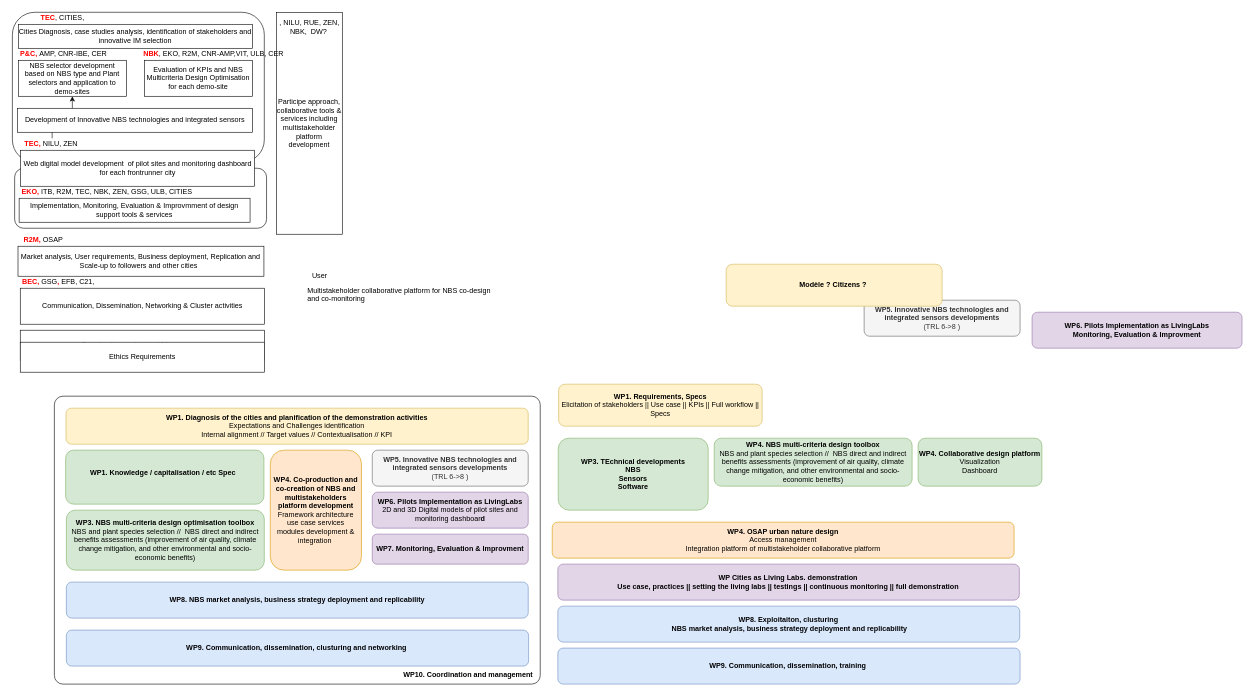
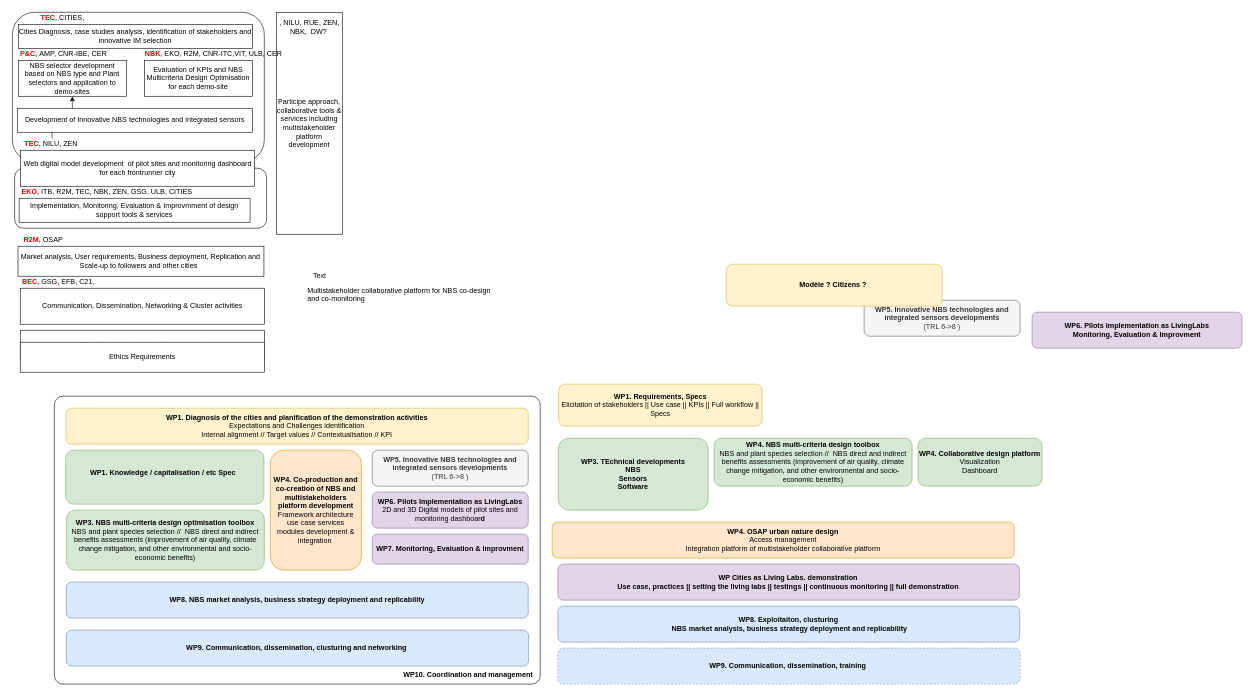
  <mxCell id="0" />
  <mxCell id="1" parent="0" />
  <mxCell id="2" value="" style="rounded=1;whiteSpace=wrap;html=1;arcSize=3;" parent="1" vertex="1"><mxGeometry x="90" y="660" width="810" height="480" as="geometry" /></mxCell>
  <mxCell id="3" value="" style="rounded=1;whiteSpace=wrap;html=1;fillColor=none;" parent="1" vertex="1"><mxGeometry x="23.75" y="280" width="420" height="100" as="geometry" /></mxCell>
  <mxCell id="4" value="" style="rounded=1;whiteSpace=wrap;html=1;fillColor=none;" parent="1" vertex="1"><mxGeometry x="20" y="20" width="420" height="250" as="geometry" /></mxCell>
  <mxCell id="5" value="Web digital model development&amp;nbsp; of pilot sites and monitoring dashboard for each frontrunner city" style="rounded=0;whiteSpace=wrap;html=1;" parent="1" vertex="1"><mxGeometry x="33.75" y="250" width="390" height="60" as="geometry" /></mxCell>
  <mxCell id="6" value="Market analysis, User requirements, Business deployment, Replication and Scale-up to followers and other cities&amp;nbsp;&amp;nbsp;" style="rounded=0;whiteSpace=wrap;html=1;" parent="1" vertex="1"><mxGeometry x="29.38" y="410" width="410" height="50" as="geometry" /></mxCell>
  <mxCell id="7" value="Communication, Dissemination, Networking &amp;amp; Cluster activities" style="rounded=0;whiteSpace=wrap;html=1;" parent="1" vertex="1"><mxGeometry x="33.13" y="480" width="407.5" height="60" as="geometry" /></mxCell>
  <mxCell id="8" value="Cities Diagnosis, case studies analysis, identification of stakeholders and innovative IM selection" style="rounded=0;whiteSpace=wrap;html=1;" parent="1" vertex="1"><mxGeometry x="30" y="40" width="390" height="40" as="geometry" /></mxCell>
  <mxCell id="9" value="Evaluation of KPIs and NBS Multicriteria Design Optimisation for each demo-site" style="rounded=0;whiteSpace=wrap;html=1;" parent="1" vertex="1"><mxGeometry x="240" y="100" width="180" height="60" as="geometry" /></mxCell>
  <mxCell id="10" value="NBS selector development based on NBS type and Plant selectors and application to demo-sites" style="rounded=0;whiteSpace=wrap;html=1;" parent="1" vertex="1"><mxGeometry x="30" y="100" width="180" height="60" as="geometry" /></mxCell>
  <mxCell id="11" value="Implementation, Monitoring, Evaluation &amp;amp; Improvmment of design support tools &amp;amp; services" style="rounded=0;whiteSpace=wrap;html=1;" parent="1" vertex="1"><mxGeometry x="31.25" y="330" width="385" height="40" as="geometry" /></mxCell>
  <mxCell id="12" value="Coordination and project Management" style="rounded=0;whiteSpace=wrap;html=1;" parent="1" vertex="1"><mxGeometry x="33.13" y="550" width="407.5" height="50" as="geometry" /></mxCell>
  <mxCell id="13" value="Participe approach, collaborative tools &amp;amp; services including multistakeholder platform development" style="rounded=0;whiteSpace=wrap;html=1;" parent="1" vertex="1"><mxGeometry x="460" y="20" width="110" height="370" as="geometry" /></mxCell>
  <mxCell id="14" value="&lt;b&gt;&lt;font color=&quot;#ff0000&quot;&gt;TEC&lt;/font&gt;&lt;/b&gt;, CITIES,&amp;nbsp;" style="text;html=1;align=center;verticalAlign=middle;resizable=0;points=[];autosize=1;" parent="1" vertex="1"><mxGeometry x="60" y="20" width="90" height="20" as="geometry" /></mxCell>
  <mxCell id="15" value=", NILU, RUE, ZEN,&lt;br&gt;NBK,&amp;nbsp; DW?&amp;nbsp;" style="text;html=1;align=center;verticalAlign=middle;resizable=0;points=[];autosize=1;" parent="1" vertex="1"><mxGeometry x="455" y="30" width="120" height="30" as="geometry" /></mxCell>
  <mxCell id="16" value="" style="edgeStyle=orthogonalEdgeStyle;rounded=0;orthogonalLoop=1;jettySize=auto;html=1;" parent="1" source="17" target="10" edge="1"><mxGeometry relative="1" as="geometry" /></mxCell>
  <mxCell id="17" value="&lt;b&gt;&lt;font color=&quot;#ff0000&quot;&gt;TEC,&lt;/font&gt;&lt;/b&gt; NILU, ZEN&amp;nbsp;" style="text;html=1;align=center;verticalAlign=middle;resizable=0;points=[];autosize=1;" parent="1" vertex="1"><mxGeometry x="31.25" y="230" width="110" height="20" as="geometry" /></mxCell>
  <mxCell id="18" value="&lt;b style=&quot;color: rgb(255 , 0 , 0)&quot;&gt;P&amp;amp;C, &lt;/b&gt;AMP, CNR-IBE, CER" style="text;html=1;align=center;verticalAlign=middle;resizable=0;points=[];autosize=1;" parent="1" vertex="1"><mxGeometry x="25" y="80" width="160" height="20" as="geometry" /></mxCell>
- <mxCell id="19" value="&lt;b&gt;&lt;font color=&quot;#ff0000&quot;&gt;NBK&lt;/font&gt;&lt;/b&gt;, EKO, R2M, CNR-AMP,VIT, ULB, CER" style="text;html=1;align=center;verticalAlign=middle;resizable=0;points=[];autosize=1;" parent="1" vertex="1"><mxGeometry x="235" y="80" width="240" height="20" as="geometry" /></mxCell>
+ <mxCell id="19" value="&lt;b&gt;&lt;font color=&quot;#ff0000&quot;&gt;NBK&lt;/font&gt;&lt;/b&gt;, EKO, R2M, CNR-ITC,VIT, ULB, CER" style="text;html=1;align=center;verticalAlign=middle;resizable=0;points=[];autosize=1;" parent="1" vertex="1"><mxGeometry x="235" y="80" width="240" height="20" as="geometry" /></mxCell>
  <mxCell id="20" value="&lt;b&gt;&lt;font color=&quot;#ff0000&quot;&gt;EKO,&lt;/font&gt;&lt;/b&gt; ITB, R2M, TEC, NBK, ZEN, GSG, ULB, CITIES&amp;nbsp;" style="text;html=1;align=center;verticalAlign=middle;resizable=0;points=[];autosize=1;" parent="1" vertex="1"><mxGeometry x="28.75" y="310" width="300" height="20" as="geometry" /></mxCell>
  <mxCell id="21" value="&lt;b style=&quot;color: rgb(255 , 0 , 0)&quot;&gt;R2M, &lt;/b&gt;OSAP&amp;nbsp;" style="text;html=1;align=center;verticalAlign=middle;resizable=0;points=[];autosize=1;" parent="1" vertex="1"><mxGeometry x="28.13" y="390" width="90" height="20" as="geometry" /></mxCell>
  <mxCell id="22" value="&lt;b style=&quot;color: rgb(255 , 0 , 0)&quot;&gt;BEC,&amp;nbsp;&lt;/b&gt;GSG&lt;b style=&quot;color: rgb(255 , 0 , 0)&quot;&gt;,&lt;/b&gt;&amp;nbsp;EFB, C21,&amp;nbsp;" style="text;html=1;align=center;verticalAlign=middle;resizable=0;points=[];autosize=1;" parent="1" vertex="1"><mxGeometry x="28.13" y="460" width="140" height="20" as="geometry" /></mxCell>
  <mxCell id="23" value="Development of Innovative NBS technologies and integrated sensors" style="rounded=0;whiteSpace=wrap;html=1;" parent="1" vertex="1"><mxGeometry x="28.75" y="180" width="391.25" height="40" as="geometry" /></mxCell>
  <mxCell id="24" value="Ethics Requirements" style="rounded=0;whiteSpace=wrap;html=1;" parent="1" vertex="1"><mxGeometry x="33.13" y="570" width="407.5" height="50" as="geometry" /></mxCell>
  <mxCell id="25" value="&lt;b&gt;WP1. Diagnosis of the cities and planification of the demonstration activities&lt;/b&gt;&lt;br&gt;Expectations and Challenges identification&lt;br&gt;Internal alignment // Target values // Contextualisation // KPI" style="rounded=1;whiteSpace=wrap;html=1;fillColor=#fff2cc;strokeColor=#d6b656;" parent="1" vertex="1"><mxGeometry x="109.38" y="680" width="770.62" height="60" as="geometry" /></mxCell>
  <mxCell id="26" value="&lt;b&gt;WP3. NBS multi-criteria design optimisation toolbox&lt;/b&gt;&lt;br&gt;NBS and plant species selection //&amp;nbsp; NBS direct and indirect benefits assessments (improvement of air quality, climate change mitigation, and other environmental and socio-economic benefits)" style="rounded=1;whiteSpace=wrap;html=1;fillColor=#d5e8d4;strokeColor=#82b366;" parent="1" vertex="1"><mxGeometry x="110" y="850" width="330" height="100" as="geometry" /></mxCell>
  <mxCell id="27" value="&lt;b&gt;WP5. Innovative NBS technologies and integrated sensors developments&lt;/b&gt;&lt;br&gt;(TRL 6-&amp;gt;8 )" style="rounded=1;whiteSpace=wrap;html=1;fillColor=#f5f5f5;strokeColor=#666666;fontColor=#333333;" parent="1" vertex="1"><mxGeometry x="620" y="750" width="260" height="60" as="geometry" /></mxCell>
  <mxCell id="28" value="&lt;b&gt;WP1. Knowledge / capitalisation / etc Spec&amp;nbsp;&amp;nbsp;&lt;br&gt;&lt;br&gt;&lt;/b&gt;" style="rounded=1;whiteSpace=wrap;html=1;fillColor=#d5e8d4;strokeColor=#82b366;" parent="1" vertex="1"><mxGeometry x="108.76" y="750" width="330.62" height="90" as="geometry" /></mxCell>
  <mxCell id="29" value="Multistakeholder collaborative platform for NBS co-design&#10;and co-monitoring" style="text;html=1;" parent="1" vertex="1"><mxGeometry x="510" y="470" width="330" height="40" as="geometry" /></mxCell>
- <mxCell id="30" value="User" style="text;html=1;align=center;verticalAlign=middle;resizable=0;points=[];autosize=1;" parent="1" vertex="1"><mxGeometry x="512" y="450" width="40" height="20" as="geometry" /></mxCell>
+ <mxCell id="30" value="Text" style="text;html=1;align=center;verticalAlign=middle;resizable=0;points=[];autosize=1;" parent="1" vertex="1"><mxGeometry x="512" y="450" width="40" height="20" as="geometry" /></mxCell>
  <mxCell id="31" value="&lt;b&gt;WP6. Pilots Implementation as&amp;nbsp;&lt;/b&gt;&lt;b&gt;LivingLabs&lt;br&gt;&lt;/b&gt;2D and 3D Digital models of pilot sites and monitoring dashboar&lt;b&gt;d&lt;/b&gt;&lt;b&gt;&lt;br&gt;&lt;/b&gt;" style="rounded=1;whiteSpace=wrap;html=1;fillColor=#e1d5e7;strokeColor=#9673a6;" parent="1" vertex="1"><mxGeometry x="620" y="820" width="260" height="60" as="geometry" /></mxCell>
  <mxCell id="32" value="WP8. NBS market analysis, business strategy deployment and replicability" style="rounded=1;whiteSpace=wrap;html=1;fillColor=#dae8fc;strokeColor=#6c8ebf;fontStyle=1" parent="1" vertex="1"><mxGeometry x="110.01" y="970" width="769.99" height="60" as="geometry" /></mxCell>
  <mxCell id="33" value="WP9. Communication, dissemination, clusturing and networking&amp;nbsp;" style="rounded=1;whiteSpace=wrap;html=1;fillColor=#dae8fc;strokeColor=#6c8ebf;fontStyle=1" parent="1" vertex="1"><mxGeometry x="110.01" y="1050" width="770.62" height="60" as="geometry" /></mxCell>
  <mxCell id="34" value="&lt;b&gt;WP4. Co-production and co-creation of NBS and multistakeholders platform development&lt;/b&gt;&lt;br&gt;Framework architecture&lt;br&gt;use case services&lt;br&gt;modules development &amp;amp; integration&amp;nbsp;" style="rounded=1;whiteSpace=wrap;html=1;fillColor=#ffe6cc;strokeColor=#d79b00;" parent="1" vertex="1"><mxGeometry x="450" y="750" width="152" height="200" as="geometry" /></mxCell>
  <mxCell id="35" value="&lt;b&gt;WP7. Monitoring, Evaluation &amp;amp; Improvment&lt;br&gt;&lt;/b&gt;" style="rounded=1;whiteSpace=wrap;html=1;fillColor=#e1d5e7;strokeColor=#9673a6;" parent="1" vertex="1"><mxGeometry x="620" y="890" width="260" height="50" as="geometry" /></mxCell>
  <mxCell id="36" value="WP10. Coordination and management" style="text;html=1;strokeColor=none;fillColor=none;align=center;verticalAlign=middle;whiteSpace=wrap;rounded=0;fontStyle=1" parent="1" vertex="1"><mxGeometry x="650" y="1110" width="260" height="30" as="geometry" /></mxCell>
  <mxCell id="37" value="&lt;b&gt;WP1. Requirements, Specs&lt;/b&gt;&lt;br&gt;Elicitation of stakeholders || Use case ||&amp;nbsp;KPIs ||&amp;nbsp;Full workflow || Specs" style="rounded=1;whiteSpace=wrap;html=1;fillColor=#fff2cc;strokeColor=#d6b656;" parent="1" vertex="1"><mxGeometry x="930.62" y="640" width="339.38" height="70" as="geometry" /></mxCell>
  <mxCell id="38" value="&lt;b&gt;WP4. NBS multi-criteria design toolbox&lt;/b&gt;&lt;br&gt;NBS and plant species selection //&amp;nbsp; NBS direct and indirect benefits assessments (improvement of air quality, climate change mitigation, and other environmental and socio-economic benefits)" style="rounded=1;whiteSpace=wrap;html=1;fillColor=#d5e8d4;strokeColor=#82b366;" parent="1" vertex="1"><mxGeometry x="1190" y="730" width="330" height="80" as="geometry" /></mxCell>
  <mxCell id="39" value="&lt;b&gt;WP5. Innovative NBS technologies and integrated sensors developments&lt;/b&gt;&lt;br&gt;(TRL 6-&amp;gt;8 )" style="rounded=1;whiteSpace=wrap;html=1;fillColor=#f5f5f5;strokeColor=#666666;fontColor=#333333;" parent="1" vertex="1"><mxGeometry x="1440" y="500" width="260" height="60" as="geometry" /></mxCell>
  <mxCell id="40" value="&lt;b&gt;WP3. TEchnical developments&lt;br&gt;NBS&lt;br&gt;Sensors&lt;br&gt;Software&lt;br&gt;&lt;/b&gt;" style="rounded=1;whiteSpace=wrap;html=1;fillColor=#d5e8d4;strokeColor=#82b366;" parent="1" vertex="1"><mxGeometry x="930" y="730" width="250" height="120" as="geometry" /></mxCell>
  <mxCell id="41" value="&lt;b&gt;WP6. Pilots Implementation as&amp;nbsp;&lt;/b&gt;&lt;b&gt;LivingLabs&lt;br&gt;&lt;/b&gt;&lt;b&gt;Monitoring, Evaluation &amp;amp; Improvment&lt;/b&gt;&lt;b&gt;&lt;br&gt;&lt;/b&gt;" style="rounded=1;whiteSpace=wrap;html=1;fillColor=#e1d5e7;strokeColor=#9673a6;" parent="1" vertex="1"><mxGeometry x="1720" y="520" width="350" height="60" as="geometry" /></mxCell>
  <mxCell id="42" value="WP8. Exploitaiton, clusturing&lt;br&gt;&amp;nbsp;NBS market analysis, business strategy deployment and replicability" style="rounded=1;whiteSpace=wrap;html=1;fillColor=#dae8fc;strokeColor=#6c8ebf;fontStyle=1" parent="1" vertex="1"><mxGeometry x="929.38" y="1010" width="769.99" height="60" as="geometry" /></mxCell>
- <mxCell id="43" value="WP9. Communication, dissemination, training&amp;nbsp;" style="rounded=1;whiteSpace=wrap;html=1;fillColor=#dae8fc;strokeColor=#6c8ebf;fontStyle=1" parent="1" vertex="1"><mxGeometry x="929.38" y="1080" width="770.62" height="60" as="geometry" /></mxCell>
+ <mxCell id="43" value="WP9. Communication, dissemination, training&amp;nbsp;" style="rounded=1;whiteSpace=wrap;html=1;fillColor=#dae8fc;strokeColor=#6c8ebf;fontStyle=1;dashed=1;" parent="1" vertex="1"><mxGeometry x="929.38" y="1080" width="770.62" height="60" as="geometry" /></mxCell>
  <mxCell id="44" value="&lt;b&gt;WP4. OSAP urban nature design&lt;/b&gt;&lt;br&gt;Access management&lt;br&gt;Integration platform of multistakeholder collaborative platform" style="rounded=1;whiteSpace=wrap;html=1;fillColor=#ffe6cc;strokeColor=#d79b00;" parent="1" vertex="1"><mxGeometry x="920" y="870" width="770" height="60" as="geometry" /></mxCell>
  <mxCell id="45" value="&lt;b&gt;WP Cities as Living Labs. demonstration&lt;br&gt;Use case, practices || setting the living labs || testings || continuous monitoring || full demonstration&lt;br&gt;&lt;/b&gt;" style="rounded=1;whiteSpace=wrap;html=1;fillColor=#e1d5e7;strokeColor=#9673a6;" parent="1" vertex="1"><mxGeometry x="929.38" y="940" width="769.38" height="60" as="geometry" /></mxCell>
  <mxCell id="46" value="&lt;b&gt;Modèle ? Citizens ?&amp;nbsp;&lt;/b&gt;" style="rounded=1;whiteSpace=wrap;html=1;fillColor=#fff2cc;strokeColor=#d6b656;" parent="1" vertex="1"><mxGeometry x="1210" y="440" width="360" height="70" as="geometry" /></mxCell>
  <mxCell id="47" value="&lt;b&gt;WP4. Collaborative design platform&lt;/b&gt;&lt;br&gt;Visualization&lt;br&gt;Dashboard" style="rounded=1;whiteSpace=wrap;html=1;fillColor=#d5e8d4;strokeColor=#82b366;" parent="1" vertex="1"><mxGeometry x="1530" y="730" width="206.35" height="80" as="geometry" /></mxCell>
